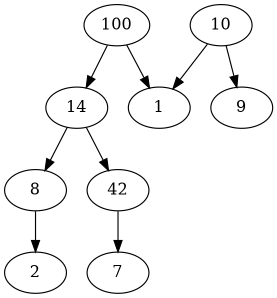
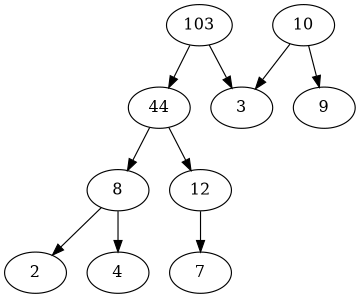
  digraph {
    fontname="DejaVu Serif"
    node [fontname="DejaVu Serif"]
    edge [fontname="DejaVu Serif"]
-   100
-   14
-   3 [label=1]
+   100 [label=103]
+   14 [label=44]
+   3
    8
-   12 [label=42]
+   12
    10
    9
    2
+   4
    7
    100 -> 14
    100 -> 3
    14 -> 8
    14 -> 12
    8 -> 2
+   8 -> 4
    12 -> 7
    10 -> 3
    10 -> 9
  }
